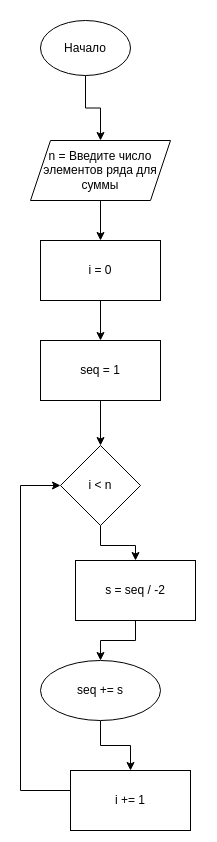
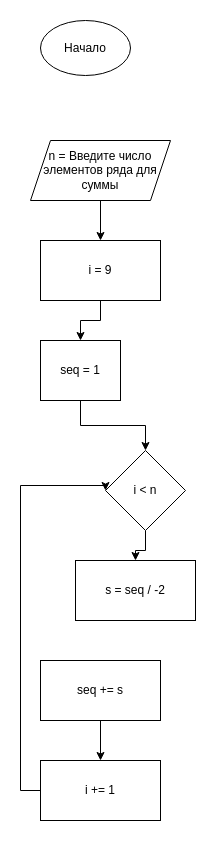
  <mxCell id="0" />
  <mxCell id="1" parent="0" />
- <mxCell id="2" style="edgeStyle=orthogonalEdgeStyle;rounded=0;orthogonalLoop=1;jettySize=auto;html=1;entryX=0.5;entryY=0;entryDx=0;entryDy=0;" edge="1" parent="1" source="3" target="5"><mxGeometry relative="1" as="geometry" /></mxCell>
  <mxCell id="3" value="Начало" style="ellipse;whiteSpace=wrap;html=1;" vertex="1" parent="1"><mxGeometry x="40" y="20" width="90" height="55" as="geometry" /></mxCell>
  <mxCell id="4" style="edgeStyle=orthogonalEdgeStyle;rounded=0;orthogonalLoop=1;jettySize=auto;html=1;entryX=0.5;entryY=0;entryDx=0;entryDy=0;" edge="1" parent="1" source="5" target="7"><mxGeometry relative="1" as="geometry" /></mxCell>
  <mxCell id="5" value="n = Введите число элементов ряда для суммы" style="shape=parallelogram;perimeter=parallelogramPerimeter;whiteSpace=wrap;html=1;fixedSize=1;" vertex="1" parent="1"><mxGeometry x="30" y="140" width="140" height="60" as="geometry" /></mxCell>
  <mxCell id="6" style="edgeStyle=orthogonalEdgeStyle;rounded=0;orthogonalLoop=1;jettySize=auto;html=1;entryX=0.5;entryY=0;entryDx=0;entryDy=0;" edge="1" parent="1" source="7" target="9"><mxGeometry relative="1" as="geometry" /></mxCell>
- <mxCell id="7" value="i = 0" style="rounded=0;whiteSpace=wrap;html=1;" vertex="1" parent="1"><mxGeometry x="40" y="240" width="120" height="60" as="geometry" /></mxCell>
+ <mxCell id="7" value="i = 9" style="rounded=0;whiteSpace=wrap;html=1;" vertex="1" parent="1"><mxGeometry x="40" y="240" width="120" height="60" as="geometry" /></mxCell>
  <mxCell id="8" style="edgeStyle=orthogonalEdgeStyle;rounded=0;orthogonalLoop=1;jettySize=auto;html=1;entryX=0.5;entryY=0;entryDx=0;entryDy=0;" edge="1" parent="1" source="9" target="11"><mxGeometry relative="1" as="geometry" /></mxCell>
- <mxCell id="9" value="seq = 1" style="rounded=0;whiteSpace=wrap;html=1;" vertex="1" parent="1"><mxGeometry x="40" y="340" width="120" height="60" as="geometry" /></mxCell>
+ <mxCell id="9" value="seq = 1" style="rounded=0;whiteSpace=wrap;html=1;" vertex="1" parent="1"><mxGeometry x="40" y="340" width="80" height="60" as="geometry" /></mxCell>
  <mxCell id="10" style="edgeStyle=orthogonalEdgeStyle;rounded=0;orthogonalLoop=1;jettySize=auto;html=1;entryX=0.5;entryY=0;entryDx=0;entryDy=0;" edge="1" parent="1" source="11" target="13"><mxGeometry relative="1" as="geometry" /></mxCell>
- <mxCell id="11" value="i &amp;lt; n" style="rhombus;whiteSpace=wrap;html=1;" vertex="1" parent="1"><mxGeometry x="60" y="445" width="80" height="80" as="geometry" /></mxCell>
- <mxCell id="12" style="edgeStyle=orthogonalEdgeStyle;rounded=0;orthogonalLoop=1;jettySize=auto;html=1;entryX=0.5;entryY=0;entryDx=0;entryDy=0;" edge="1" parent="1" source="13" target="15"><mxGeometry relative="1" as="geometry" /></mxCell>
+ <mxCell id="11" value="i &amp;lt; n" style="rhombus;whiteSpace=wrap;html=1;" vertex="1" parent="1"><mxGeometry x="105" y="450" width="80" height="80" as="geometry" /></mxCell>
  <mxCell id="13" value="s = seq / -2" style="rounded=0;whiteSpace=wrap;html=1;" vertex="1" parent="1"><mxGeometry x="75" y="560" width="120" height="60" as="geometry" /></mxCell>
  <mxCell id="14" style="edgeStyle=orthogonalEdgeStyle;rounded=0;orthogonalLoop=1;jettySize=auto;html=1;entryX=0.5;entryY=0;entryDx=0;entryDy=0;" edge="1" parent="1" source="15" target="17"><mxGeometry relative="1" as="geometry" /></mxCell>
- <mxCell id="15" value="seq += s" style="ellipse;whiteSpace=wrap;html=1;" vertex="1" parent="1"><mxGeometry x="40" y="660" width="120" height="60" as="geometry" /></mxCell>
+ <mxCell id="15" value="seq += s" style="rounded=0;whiteSpace=wrap;html=1;" vertex="1" parent="1"><mxGeometry x="40" y="660" width="120" height="60" as="geometry" /></mxCell>
  <mxCell id="16" style="edgeStyle=orthogonalEdgeStyle;rounded=0;orthogonalLoop=1;jettySize=auto;html=1;entryX=0;entryY=0.5;entryDx=0;entryDy=0;" edge="1" parent="1" source="17" target="11"><mxGeometry relative="1" as="geometry"><Array as="points"><mxPoint x="20" y="790" /><mxPoint x="20" y="485" /></Array></mxGeometry></mxCell>
- <mxCell id="17" value="i += 1" style="rounded=0;whiteSpace=wrap;html=1;" vertex="1" parent="1"><mxGeometry x="70" y="770" width="120" height="60" as="geometry" /></mxCell>
+ <mxCell id="17" value="i += 1" style="rounded=0;whiteSpace=wrap;html=1;" vertex="1" parent="1"><mxGeometry x="40" y="760" width="120" height="60" as="geometry" /></mxCell>
